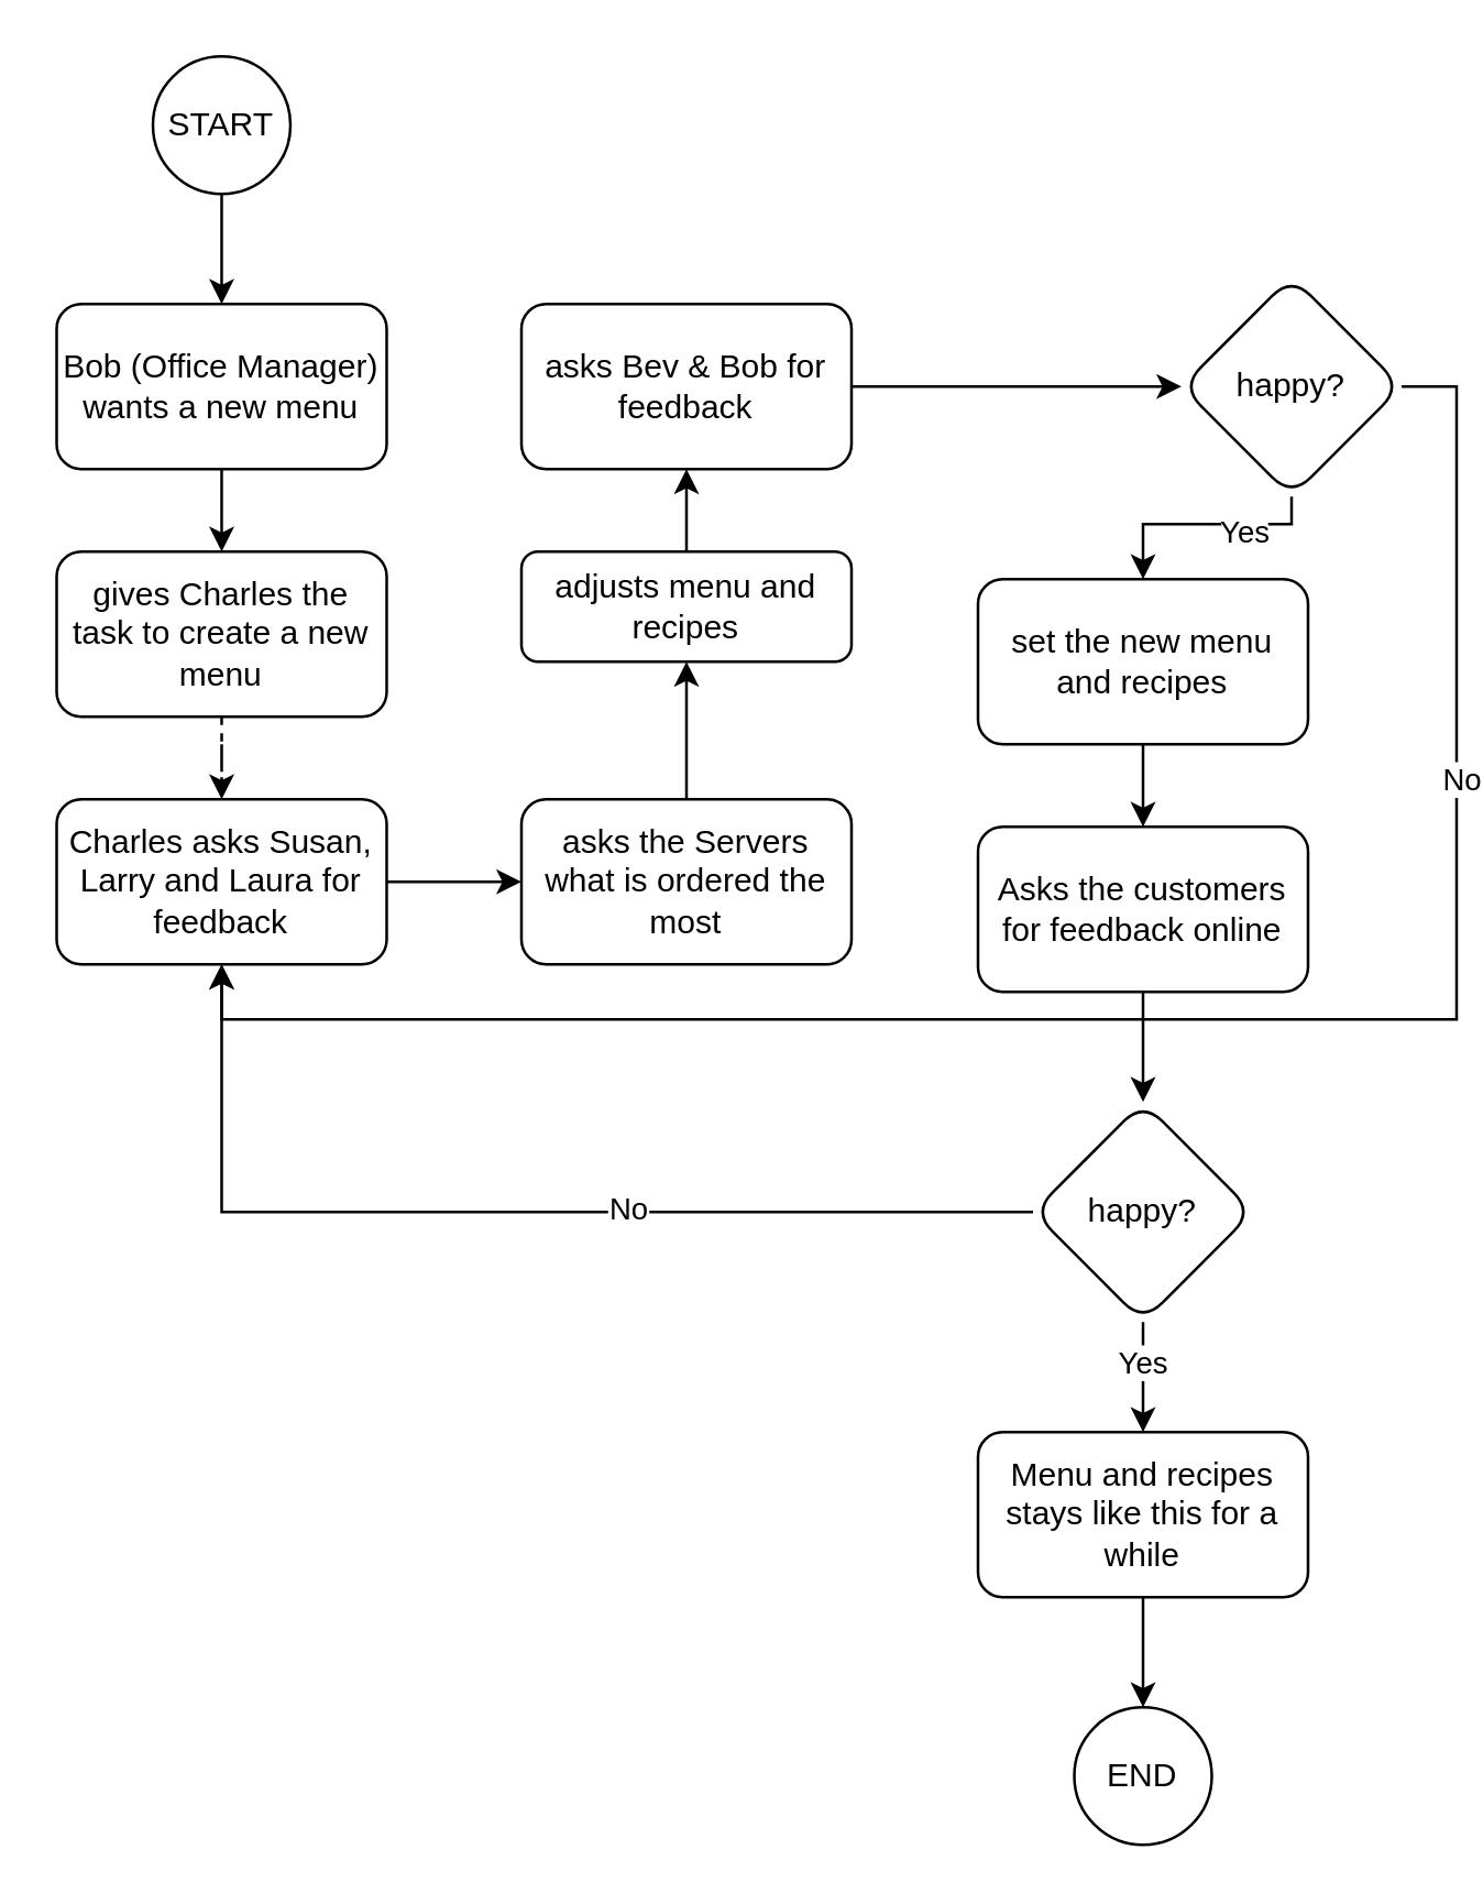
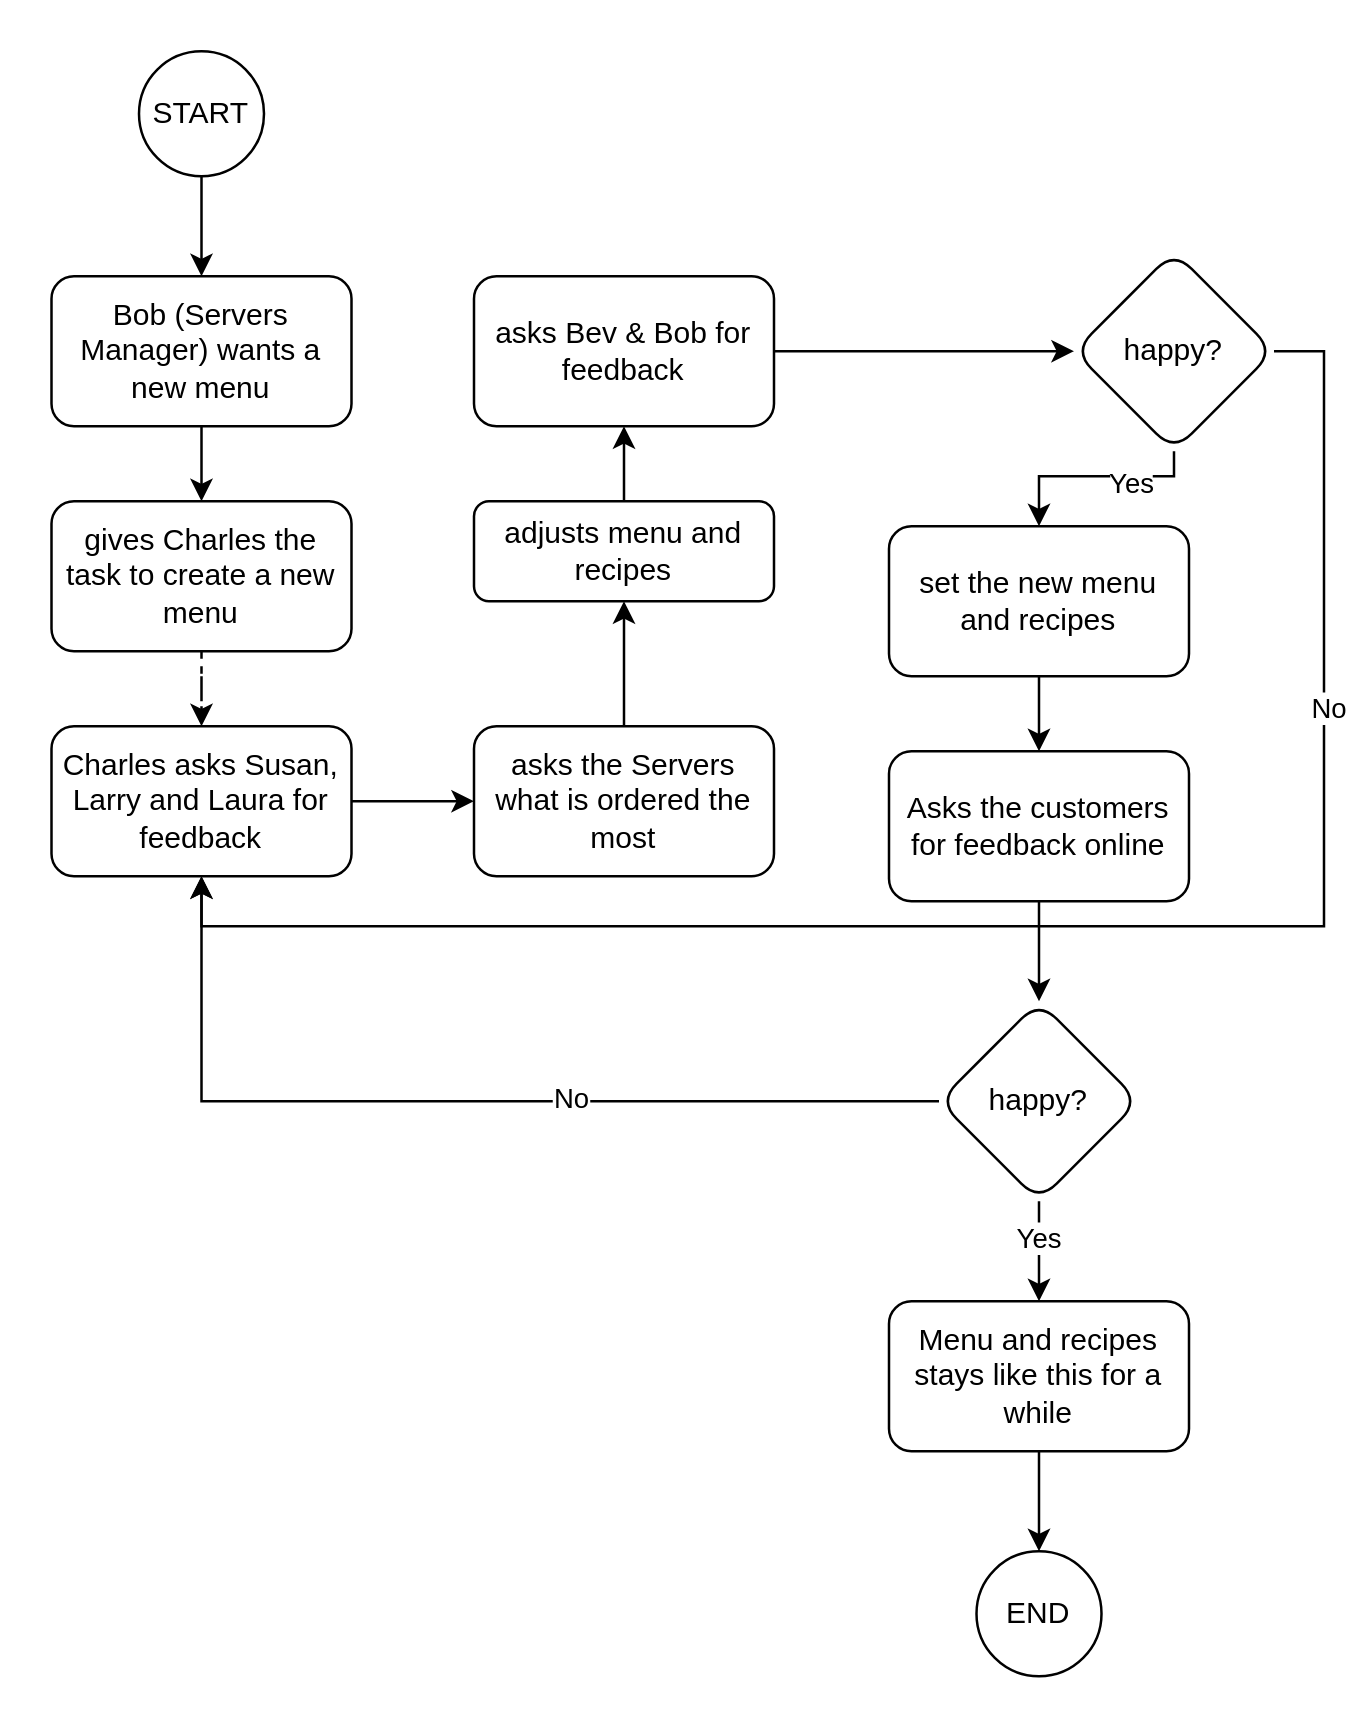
  <mxCell id="0" />
  <mxCell id="1" parent="0" />
  <mxCell id="2" style="edgeStyle=orthogonalEdgeStyle;rounded=0;orthogonalLoop=1;jettySize=auto;html=1;exitX=0.5;exitY=1;exitDx=0;exitDy=0;entryX=0.5;entryY=0;entryDx=0;entryDy=0;" edge="1" parent="1" source="3" target="5"><mxGeometry relative="1" as="geometry" /></mxCell>
  <mxCell id="3" value="START" style="ellipse;whiteSpace=wrap;html=1;" vertex="1" parent="1"><mxGeometry x="55" y="20" width="50" height="50" as="geometry" /></mxCell>
  <mxCell id="4" style="edgeStyle=orthogonalEdgeStyle;rounded=0;orthogonalLoop=1;jettySize=auto;html=1;exitX=0.5;exitY=1;exitDx=0;exitDy=0;entryX=0.5;entryY=0;entryDx=0;entryDy=0;" edge="1" parent="1" source="5" target="7"><mxGeometry relative="1" as="geometry" /></mxCell>
- <mxCell id="5" value="Bob (Office Manager) wants a new menu" style="rounded=1;whiteSpace=wrap;html=1;" vertex="1" parent="1"><mxGeometry x="20" y="110" width="120" height="60" as="geometry" /></mxCell>
+ <mxCell id="5" value="Bob (Servers Manager) wants a new menu" style="rounded=1;whiteSpace=wrap;html=1;" vertex="1" parent="1"><mxGeometry x="20" y="110" width="120" height="60" as="geometry" /></mxCell>
  <mxCell id="6" value="" style="edgeStyle=orthogonalEdgeStyle;rounded=0;orthogonalLoop=1;jettySize=auto;html=1;dashed=1;" edge="1" parent="1" source="7" target="9"><mxGeometry relative="1" as="geometry" /></mxCell>
  <mxCell id="7" value="gives Charles the task to create a new menu" style="rounded=1;whiteSpace=wrap;html=1;" vertex="1" parent="1"><mxGeometry x="20" y="200" width="120" height="60" as="geometry" /></mxCell>
  <mxCell id="8" value="" style="edgeStyle=orthogonalEdgeStyle;rounded=0;orthogonalLoop=1;jettySize=auto;html=1;" edge="1" parent="1" source="9" target="11"><mxGeometry relative="1" as="geometry" /></mxCell>
  <mxCell id="9" value="Charles asks Susan, Larry and Laura for feedback" style="rounded=1;whiteSpace=wrap;html=1;" vertex="1" parent="1"><mxGeometry x="20" y="290" width="120" height="60" as="geometry" /></mxCell>
  <mxCell id="10" value="" style="edgeStyle=orthogonalEdgeStyle;rounded=0;orthogonalLoop=1;jettySize=auto;html=1;" edge="1" parent="1" source="11" target="13"><mxGeometry relative="1" as="geometry" /></mxCell>
  <mxCell id="11" value="asks the Servers what is ordered the most" style="rounded=1;whiteSpace=wrap;html=1;" vertex="1" parent="1"><mxGeometry x="189" y="290" width="120" height="60" as="geometry" /></mxCell>
  <mxCell id="12" value="" style="edgeStyle=orthogonalEdgeStyle;rounded=0;orthogonalLoop=1;jettySize=auto;html=1;" edge="1" parent="1" source="13" target="15"><mxGeometry relative="1" as="geometry" /></mxCell>
  <mxCell id="13" value="adjusts menu and recipes" style="whiteSpace=wrap;html=1;rounded=1;" vertex="1" parent="1"><mxGeometry x="189" y="200" width="120" height="40" as="geometry" /></mxCell>
  <mxCell id="14" value="" style="edgeStyle=orthogonalEdgeStyle;rounded=0;orthogonalLoop=1;jettySize=auto;html=1;" edge="1" parent="1" source="15" target="20"><mxGeometry relative="1" as="geometry" /></mxCell>
  <mxCell id="15" value="asks Bev &amp;amp; Bob for feedback" style="whiteSpace=wrap;html=1;rounded=1;" vertex="1" parent="1"><mxGeometry x="189" y="110" width="120" height="60" as="geometry" /></mxCell>
  <mxCell id="16" value="" style="edgeStyle=orthogonalEdgeStyle;rounded=0;orthogonalLoop=1;jettySize=auto;html=1;" edge="1" parent="1" source="20" target="22"><mxGeometry relative="1" as="geometry"><Array as="points"><mxPoint x="469" y="190" /><mxPoint x="415" y="190" /></Array></mxGeometry></mxCell>
  <mxCell id="17" value="Yes" style="edgeLabel;html=1;align=center;verticalAlign=middle;resizable=0;points=[];" connectable="0" vertex="1" parent="16"><mxGeometry x="-0.333" y="2" relative="1" as="geometry"><mxPoint as="offset" /></mxGeometry></mxCell>
  <mxCell id="18" style="edgeStyle=orthogonalEdgeStyle;rounded=0;orthogonalLoop=1;jettySize=auto;html=1;exitX=1;exitY=0.5;exitDx=0;exitDy=0;entryX=0.5;entryY=1;entryDx=0;entryDy=0;" edge="1" parent="1" source="20" target="9"><mxGeometry relative="1" as="geometry" /></mxCell>
  <mxCell id="19" value="No" style="edgeLabel;html=1;align=center;verticalAlign=middle;resizable=0;points=[];" connectable="0" vertex="1" parent="18"><mxGeometry x="-0.549" y="1" relative="1" as="geometry"><mxPoint as="offset" /></mxGeometry></mxCell>
  <mxCell id="20" value="happy?" style="rhombus;whiteSpace=wrap;html=1;rounded=1;" vertex="1" parent="1"><mxGeometry x="429" y="100" width="80" height="80" as="geometry" /></mxCell>
  <mxCell id="21" value="" style="edgeStyle=orthogonalEdgeStyle;rounded=0;orthogonalLoop=1;jettySize=auto;html=1;" edge="1" parent="1" source="22" target="25"><mxGeometry relative="1" as="geometry" /></mxCell>
  <mxCell id="22" value="set the new menu and recipes" style="whiteSpace=wrap;html=1;rounded=1;" vertex="1" parent="1"><mxGeometry x="355" y="210" width="120" height="60" as="geometry" /></mxCell>
  <mxCell id="23" value="END" style="ellipse;whiteSpace=wrap;html=1;" vertex="1" parent="1"><mxGeometry x="390" y="620" width="50" height="50" as="geometry" /></mxCell>
  <mxCell id="24" value="" style="edgeStyle=orthogonalEdgeStyle;rounded=0;orthogonalLoop=1;jettySize=auto;html=1;" edge="1" parent="1" source="25" target="30"><mxGeometry relative="1" as="geometry" /></mxCell>
  <mxCell id="25" value="Asks the customers for feedback online" style="whiteSpace=wrap;html=1;rounded=1;" vertex="1" parent="1"><mxGeometry x="355" y="300" width="120" height="60" as="geometry" /></mxCell>
  <mxCell id="26" value="" style="edgeStyle=orthogonalEdgeStyle;rounded=0;orthogonalLoop=1;jettySize=auto;html=1;" edge="1" parent="1" source="30" target="32"><mxGeometry relative="1" as="geometry" /></mxCell>
  <mxCell id="27" value="Yes" style="edgeLabel;html=1;align=center;verticalAlign=middle;resizable=0;points=[];" connectable="0" vertex="1" parent="26"><mxGeometry x="-0.3" y="-1" relative="1" as="geometry"><mxPoint as="offset" /></mxGeometry></mxCell>
  <mxCell id="28" style="edgeStyle=orthogonalEdgeStyle;rounded=0;orthogonalLoop=1;jettySize=auto;html=1;exitX=0;exitY=0.5;exitDx=0;exitDy=0;entryX=0.5;entryY=1;entryDx=0;entryDy=0;" edge="1" parent="1" source="30" target="9"><mxGeometry relative="1" as="geometry" /></mxCell>
  <mxCell id="29" value="No" style="edgeLabel;html=1;align=center;verticalAlign=middle;resizable=0;points=[];" connectable="0" vertex="1" parent="28"><mxGeometry x="-0.231" y="-2" relative="1" as="geometry"><mxPoint as="offset" /></mxGeometry></mxCell>
  <mxCell id="30" value="happy?" style="rhombus;whiteSpace=wrap;html=1;rounded=1;" vertex="1" parent="1"><mxGeometry x="375" y="400" width="80" height="80" as="geometry" /></mxCell>
  <mxCell id="31" style="edgeStyle=orthogonalEdgeStyle;rounded=0;orthogonalLoop=1;jettySize=auto;html=1;exitX=0.5;exitY=1;exitDx=0;exitDy=0;entryX=0.5;entryY=0;entryDx=0;entryDy=0;" edge="1" parent="1" source="32" target="23"><mxGeometry relative="1" as="geometry" /></mxCell>
  <mxCell id="32" value="Menu and recipes stays like this for a while" style="whiteSpace=wrap;html=1;rounded=1;" vertex="1" parent="1"><mxGeometry x="355" y="520" width="120" height="60" as="geometry" /></mxCell>
